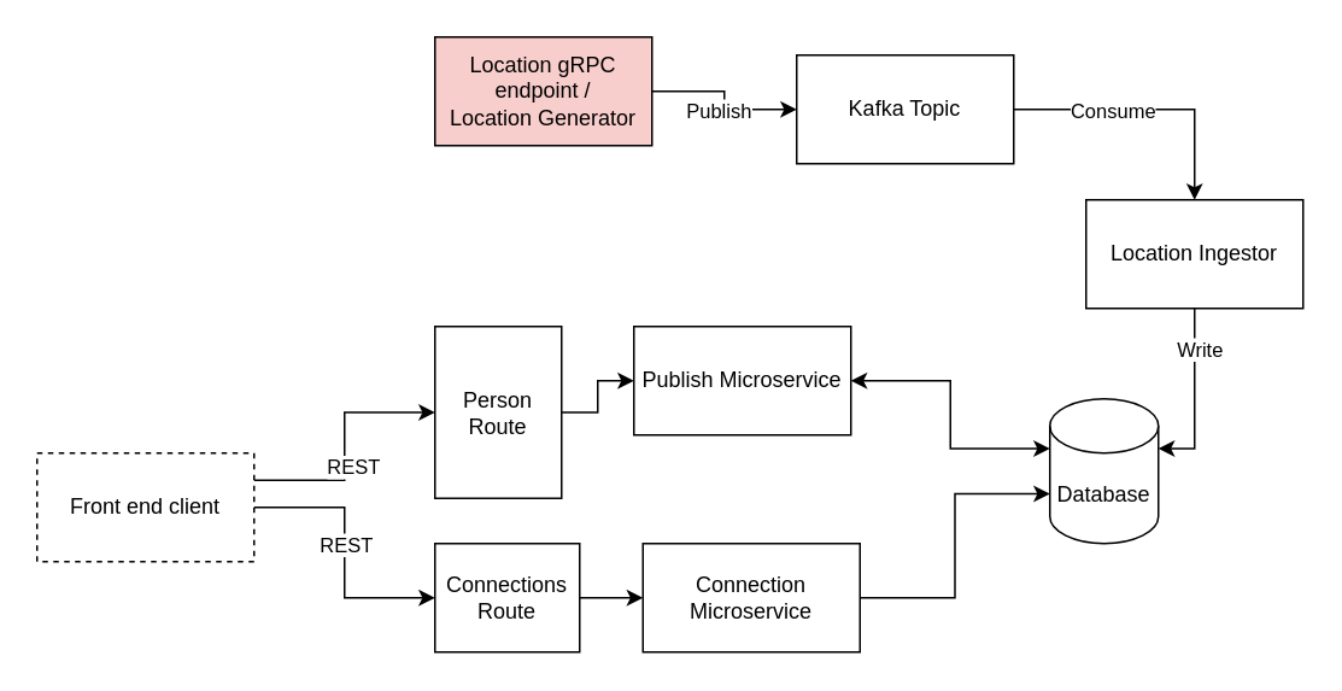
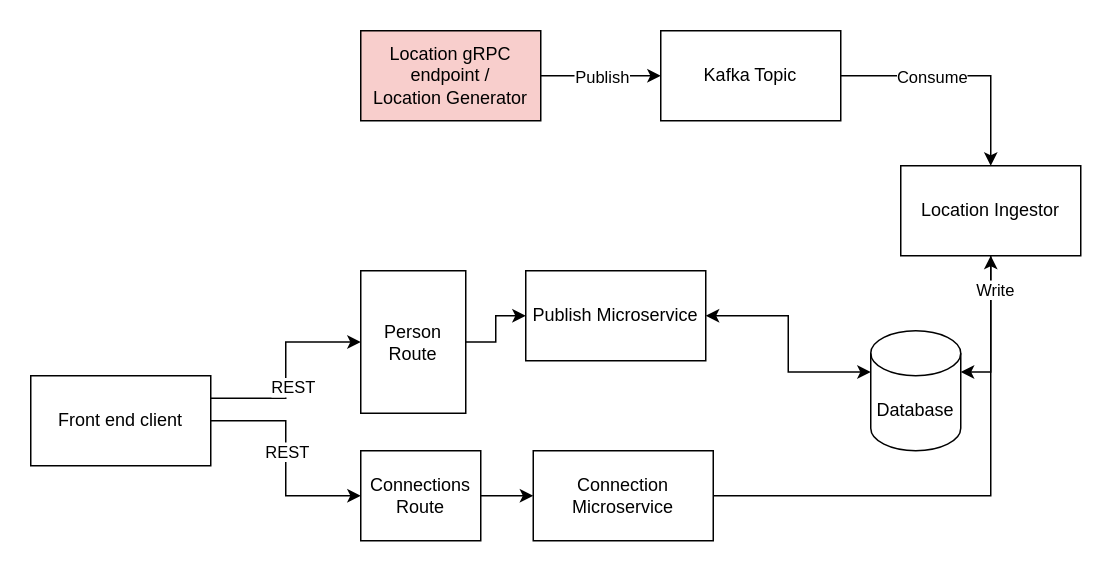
  <mxCell id="0" />
  <mxCell id="1" parent="0" />
  <mxCell id="2" style="edgeStyle=orthogonalEdgeStyle;rounded=0;orthogonalLoop=1;jettySize=auto;html=1;exitX=1;exitY=0.25;exitDx=0;exitDy=0;entryX=0;entryY=0.5;entryDx=0;entryDy=0;" edge="1" parent="1" source="6" target="8"><mxGeometry relative="1" as="geometry" /></mxCell>
  <mxCell id="3" value="REST" style="edgeLabel;html=1;align=center;verticalAlign=middle;resizable=0;points=[];" vertex="1" connectable="0" parent="2"><mxGeometry x="0.458" y="-3" relative="1" as="geometry"><mxPoint x="-8" y="27" as="offset" /></mxGeometry></mxCell>
  <mxCell id="4" style="edgeStyle=orthogonalEdgeStyle;rounded=0;orthogonalLoop=1;jettySize=auto;html=1;entryX=0;entryY=0.5;entryDx=0;entryDy=0;" edge="1" parent="1" source="6" target="10"><mxGeometry relative="1" as="geometry" /></mxCell>
  <mxCell id="5" value="REST" style="edgeLabel;html=1;align=center;verticalAlign=middle;resizable=0;points=[];" vertex="1" connectable="0" parent="4"><mxGeometry x="0.493" y="1" relative="1" as="geometry"><mxPoint x="-12" y="-29" as="offset" /></mxGeometry></mxCell>
- <mxCell id="6" value="Front end client" style="rounded=0;whiteSpace=wrap;html=1;dashed=1;" vertex="1" parent="1"><mxGeometry x="20" y="250" width="120" height="60" as="geometry" /></mxCell>
+ <mxCell id="6" value="Front end client" style="rounded=0;whiteSpace=wrap;html=1;" vertex="1" parent="1"><mxGeometry x="20" y="250" width="120" height="60" as="geometry" /></mxCell>
  <mxCell id="7" style="edgeStyle=orthogonalEdgeStyle;rounded=0;orthogonalLoop=1;jettySize=auto;html=1;exitX=1;exitY=0.5;exitDx=0;exitDy=0;entryX=0;entryY=0.5;entryDx=0;entryDy=0;" edge="1" parent="1" source="8" target="11"><mxGeometry relative="1" as="geometry" /></mxCell>
  <mxCell id="8" value="&lt;div&gt;Person Route&lt;/div&gt;" style="rounded=0;whiteSpace=wrap;html=1;" vertex="1" parent="1"><mxGeometry x="240" y="180" width="70" height="95" as="geometry" /></mxCell>
  <mxCell id="9" style="edgeStyle=orthogonalEdgeStyle;rounded=0;orthogonalLoop=1;jettySize=auto;html=1;exitX=1;exitY=0.5;exitDx=0;exitDy=0;entryX=0;entryY=0.5;entryDx=0;entryDy=0;" edge="1" parent="1" source="10" target="13"><mxGeometry relative="1" as="geometry" /></mxCell>
  <mxCell id="10" value="&lt;div&gt;Connections Route&lt;/div&gt;" style="rounded=0;whiteSpace=wrap;html=1;" vertex="1" parent="1"><mxGeometry x="240" y="300" width="80" height="60" as="geometry" /></mxCell>
  <mxCell id="11" value="Publish Microservice" style="rounded=0;whiteSpace=wrap;html=1;" vertex="1" parent="1"><mxGeometry x="350" y="180" width="120" height="60" as="geometry" /></mxCell>
- <mxCell id="12" style="edgeStyle=orthogonalEdgeStyle;rounded=0;orthogonalLoop=1;jettySize=auto;html=1;exitX=1;exitY=0.5;exitDx=0;exitDy=0;entryX=0;entryY=0;entryDx=0;entryDy=52.5;entryPerimeter=0;" edge="1" parent="1" source="13" target="14"><mxGeometry relative="1" as="geometry" /></mxCell>
+ <mxCell id="12" style="edgeStyle=orthogonalEdgeStyle;rounded=0;orthogonalLoop=1;jettySize=auto;html=1;exitX=1;exitY=0.5;exitDx=0;exitDy=0;" edge="1" parent="1" source="13" target="23"><mxGeometry relative="1" as="geometry" /></mxCell>
  <mxCell id="13" value="Connection Microservice" style="rounded=0;whiteSpace=wrap;html=1;" vertex="1" parent="1"><mxGeometry x="355" y="300" width="120" height="60" as="geometry" /></mxCell>
  <mxCell id="14" value="Database" style="shape=cylinder3;whiteSpace=wrap;html=1;boundedLbl=1;backgroundOutline=1;size=15;" vertex="1" parent="1"><mxGeometry x="580" y="220" width="60" height="80" as="geometry" /></mxCell>
  <mxCell id="15" style="edgeStyle=orthogonalEdgeStyle;rounded=0;orthogonalLoop=1;jettySize=auto;html=1;entryX=0;entryY=0.5;entryDx=0;entryDy=0;" edge="1" parent="1" source="17" target="20"><mxGeometry relative="1" as="geometry" /></mxCell>
  <mxCell id="16" value="Publish" style="edgeLabel;html=1;align=center;verticalAlign=middle;resizable=0;points=[];" vertex="1" connectable="0" parent="15"><mxGeometry x="0.25" y="-4" relative="1" as="geometry"><mxPoint x="-10" y="-4" as="offset" /></mxGeometry></mxCell>
  <mxCell id="17" value="&lt;div&gt;Location gRPC endpoint /&lt;/div&gt;&lt;div&gt;Location Generator&lt;br&gt;&lt;/div&gt;" style="rounded=0;whiteSpace=wrap;html=1;fillColor=#f8cecc;" vertex="1" parent="1"><mxGeometry x="240" y="20" width="120" height="60" as="geometry" /></mxCell>
  <mxCell id="18" style="edgeStyle=orthogonalEdgeStyle;rounded=0;orthogonalLoop=1;jettySize=auto;html=1;exitX=1;exitY=0.5;exitDx=0;exitDy=0;" edge="1" parent="1" source="20" target="23"><mxGeometry relative="1" as="geometry" /></mxCell>
  <mxCell id="19" value="Consume" style="edgeLabel;html=1;align=center;verticalAlign=middle;resizable=0;points=[];" vertex="1" connectable="0" parent="18"><mxGeometry x="0.188" y="-4" relative="1" as="geometry"><mxPoint x="-35" y="-4" as="offset" /></mxGeometry></mxCell>
- <mxCell id="20" value="Kafka Topic" style="rounded=0;whiteSpace=wrap;html=1;" vertex="1" parent="1"><mxGeometry x="440" y="30" width="120" height="60" as="geometry" /></mxCell>
+ <mxCell id="20" value="Kafka Topic" style="rounded=0;whiteSpace=wrap;html=1;" vertex="1" parent="1"><mxGeometry x="440" y="20" width="120" height="60" as="geometry" /></mxCell>
  <mxCell id="21" style="edgeStyle=orthogonalEdgeStyle;rounded=0;orthogonalLoop=1;jettySize=auto;html=1;entryX=1;entryY=0;entryDx=0;entryDy=27.5;entryPerimeter=0;" edge="1" parent="1" source="23" target="14"><mxGeometry relative="1" as="geometry" /></mxCell>
  <mxCell id="22" value="Write" style="edgeLabel;html=1;align=center;verticalAlign=middle;resizable=0;points=[];" vertex="1" connectable="0" parent="21"><mxGeometry x="-0.549" y="2" relative="1" as="geometry"><mxPoint as="offset" /></mxGeometry></mxCell>
  <mxCell id="23" value="Location Ingestor" style="rounded=0;whiteSpace=wrap;html=1;" vertex="1" parent="1"><mxGeometry x="600" y="110" width="120" height="60" as="geometry" /></mxCell>
  <mxCell id="24" value="" style="endArrow=classic;startArrow=classic;html=1;rounded=0;strokeColor=default;exitX=1;exitY=0.5;exitDx=0;exitDy=0;edgeStyle=orthogonalEdgeStyle;entryX=0;entryY=0;entryDx=0;entryDy=27.5;entryPerimeter=0;" edge="1" parent="1" source="11" target="14"><mxGeometry width="50" height="50" relative="1" as="geometry"><mxPoint x="390" y="400" as="sourcePoint" /><mxPoint x="540" y="200" as="targetPoint" /></mxGeometry></mxCell>
